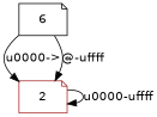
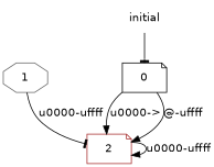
  digraph {
    fontname="DejaVu Sans"
    rankdir=TB
    node [color=brown fontname="DejaVu Sans" shape=note]
    edge [arrowhead=normal fontname="DejaVu Sans"]
-   0 [color=black label=6]
+   0 [color=black]
    2
+   1 [color=gray40 shape=octagon]
+   initial [shape=plaintext]
    0 -> 2 [label="\u0000->"]
    0 -> 2 [label="@-\uffff"]
    2 -> 2 [label="\u0000-\uffff"]
+   1 -> 2 [arrowhead=tee label="\u0000-\uffff"]
+   initial -> 0 [arrowhead=tee]
  }
